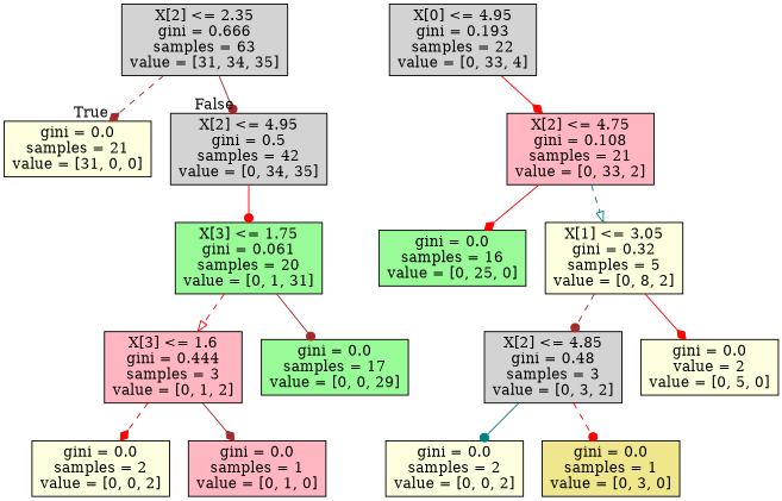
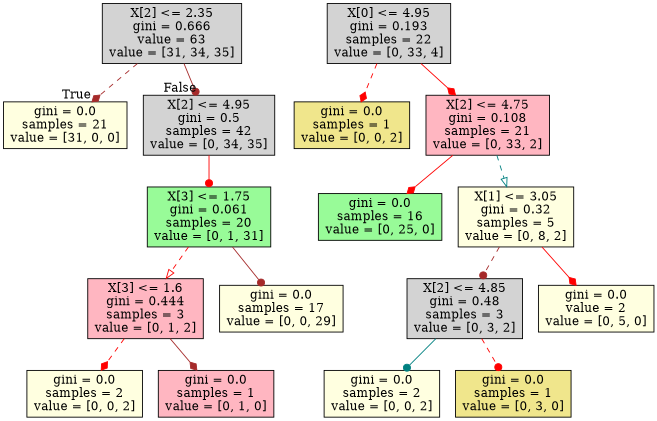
  digraph {
    node [fillcolor=lightyellow shape=box style=filled]
    edge [arrowhead=diamond color=red style=solid]
-   n1 [fillcolor=lightgrey label="X[2] <= 2.35\ngini = 0.666\nsamples = 63\nvalue = [31, 34, 35]"]
+   n1 [fillcolor=lightgrey label="X[2] <= 2.35\ngini = 0.666\nvalue = 63\nvalue = [31, 34, 35]"]
    n2 [label="gini = 0.0\nsamples = 21\nvalue = [31, 0, 0]"]
    n3 [fillcolor=lightgrey label="X[2] <= 4.95\ngini = 0.5\nsamples = 42\nvalue = [0, 34, 35]"]
    n4 [fillcolor=palegreen label="X[3] <= 1.75\ngini = 0.061\nsamples = 20\nvalue = [0, 1, 31]"]
    n5 [fillcolor=lightgrey label="X[0] <= 4.95\ngini = 0.193\nsamples = 22\nvalue = [0, 33, 4]"]
+   n6 [fillcolor=khaki label="gini = 0.0\nsamples = 1\nvalue = [0, 0, 2]"]
    n7 [fillcolor=lightpink label="X[2] <= 4.75\ngini = 0.108\nsamples = 21\nvalue = [0, 33, 2]"]
    n8 [fillcolor=lightpink label="X[3] <= 1.6\ngini = 0.444\nsamples = 3\nvalue = [0, 1, 2]"]
-   n9 [fillcolor=palegreen label="gini = 0.0\nsamples = 17\nvalue = [0, 0, 29]"]
+   n9 [label="gini = 0.0\nsamples = 17\nvalue = [0, 0, 29]"]
    n10 [fillcolor=palegreen label="gini = 0.0\nsamples = 16\nvalue = [0, 25, 0]"]
    n11 [label="X[1] <= 3.05\ngini = 0.32\nsamples = 5\nvalue = [0, 8, 2]"]
    n12 [fillcolor=lightgrey label="X[2] <= 4.85\ngini = 0.48\nsamples = 3\nvalue = [0, 3, 2]"]
    n13 [label="gini = 0.0\nvalue = 2\nvalue = [0, 5, 0]"]
    n14 [label="gini = 0.0\nsamples = 2\nvalue = [0, 0, 2]"]
    n15 [fillcolor=khaki label="gini = 0.0\nsamples = 1\nvalue = [0, 3, 0]"]
    n16 [label="gini = 0.0\nsamples = 2\nvalue = [0, 0, 2]"]
    n17 [fillcolor=lightpink label="gini = 0.0\nsamples = 1\nvalue = [0, 1, 0]"]
    n1 -> n2 [color=brown headlabel=True labelangle=45 labeldistance=2.5 style=dashed]
    n1 -> n3 [arrowhead=dot color=brown headlabel=False labelangle=-45 labeldistance=2.5]
    n3 -> n4 [arrowhead=dot]
    n4 -> n8 [arrowhead=onormal style=dashed]
    n4 -> n9 [arrowhead=dot color=brown]
+   n5 -> n6 [style=dashed]
    n5 -> n7
    n7 -> n10
    n7 -> n11 [arrowhead=onormal color=teal style=dashed]
    n8 -> n16 [style=dashed]
    n8 -> n17 [color=brown]
    n11 -> n12 [arrowhead=dot color=brown style=dashed]
    n11 -> n13
    n12 -> n14 [arrowhead=dot color=teal]
    n12 -> n15 [arrowhead=dot style=dashed]
  }
